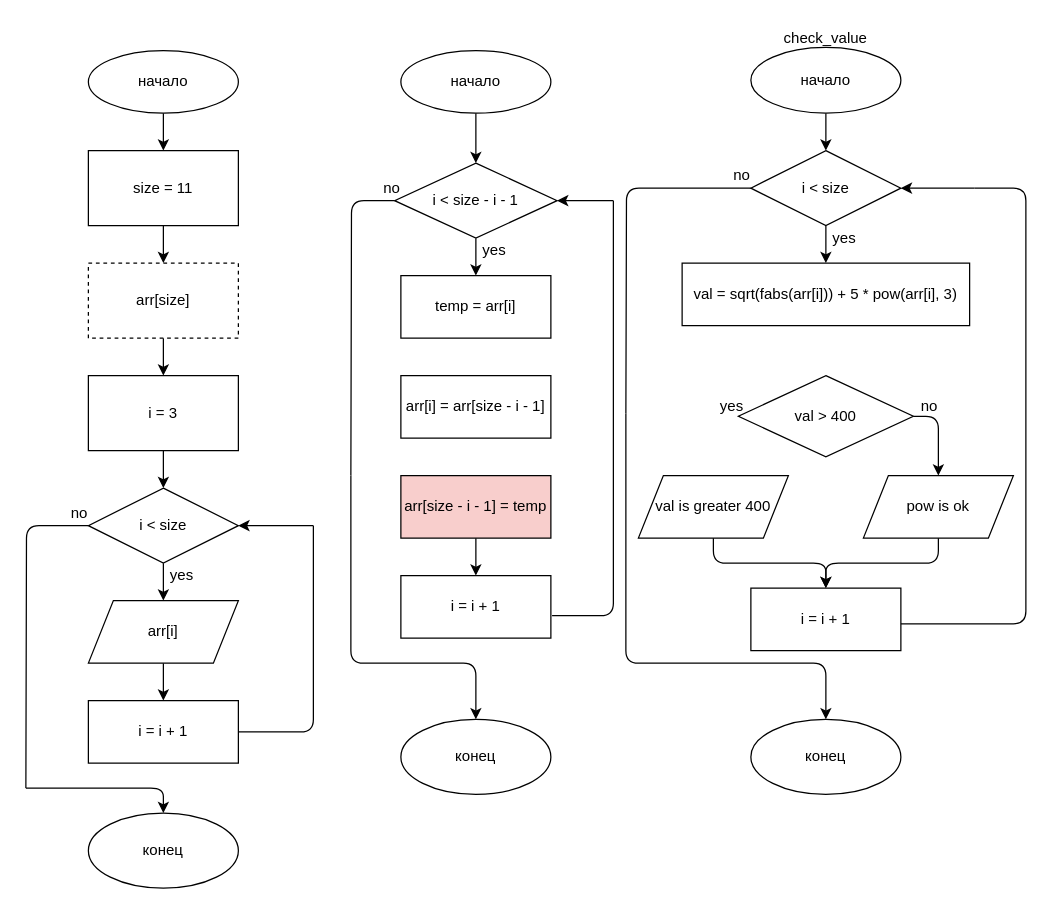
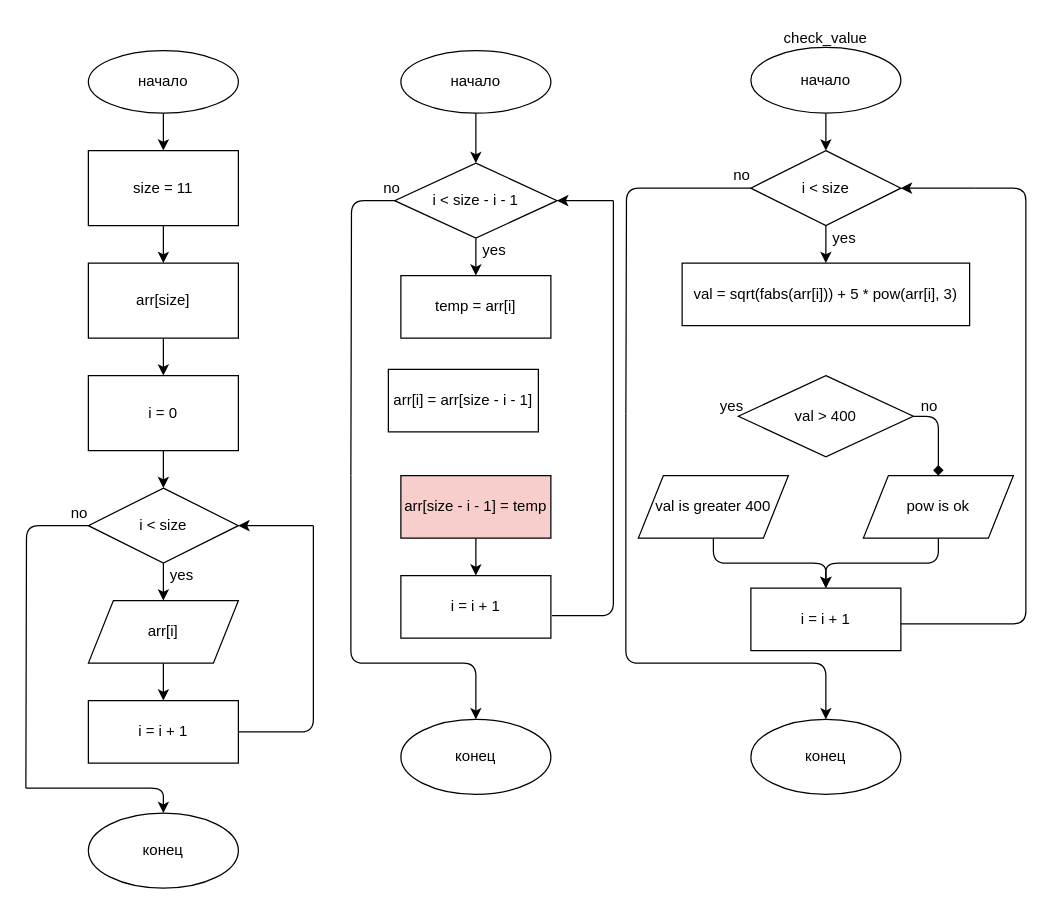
  <mxCell id="0" />
  <mxCell id="1" parent="0" />
  <mxCell id="2" value="" style="edgeStyle=orthogonalEdgeStyle;rounded=0;orthogonalLoop=1;jettySize=auto;html=1;" edge="1" parent="1" source="3" target="5"><mxGeometry relative="1" as="geometry" /></mxCell>
  <mxCell id="3" value="начало" style="ellipse;whiteSpace=wrap;html=1;" vertex="1" parent="1"><mxGeometry x="70" y="40" width="120" height="50" as="geometry" /></mxCell>
  <mxCell id="4" value="" style="edgeStyle=orthogonalEdgeStyle;rounded=0;orthogonalLoop=1;jettySize=auto;html=1;" edge="1" parent="1" source="5" target="8"><mxGeometry relative="1" as="geometry" /></mxCell>
  <mxCell id="5" value="size = 11" style="rounded=0;whiteSpace=wrap;html=1;" vertex="1" parent="1"><mxGeometry x="70" y="120" width="120" height="60" as="geometry" /></mxCell>
  <mxCell id="6" value="конец" style="ellipse;whiteSpace=wrap;html=1;" vertex="1" parent="1"><mxGeometry x="70" y="650" width="120" height="60" as="geometry" /></mxCell>
  <mxCell id="7" value="" style="edgeStyle=orthogonalEdgeStyle;rounded=0;orthogonalLoop=1;jettySize=auto;html=1;entryX=0.5;entryY=0;entryDx=0;entryDy=0;" edge="1" parent="1" source="8" target="13"><mxGeometry relative="1" as="geometry" /></mxCell>
- <mxCell id="8" value="arr[size]" style="rounded=0;whiteSpace=wrap;html=1;dashed=1;" vertex="1" parent="1"><mxGeometry x="70" y="210" width="120" height="60" as="geometry" /></mxCell>
+ <mxCell id="8" value="arr[size]" style="rounded=0;whiteSpace=wrap;html=1;" vertex="1" parent="1"><mxGeometry x="70" y="210" width="120" height="60" as="geometry" /></mxCell>
  <mxCell id="9" value="" style="edgeStyle=orthogonalEdgeStyle;rounded=0;orthogonalLoop=1;jettySize=auto;html=1;" edge="1" parent="1" source="10" target="11"><mxGeometry relative="1" as="geometry" /></mxCell>
  <mxCell id="10" value="arr[i]" style="shape=parallelogram;perimeter=parallelogramPerimeter;whiteSpace=wrap;html=1;fixedSize=1;" vertex="1" parent="1"><mxGeometry x="70" y="480" width="120" height="50" as="geometry" /></mxCell>
  <mxCell id="11" value="i = i + 1" style="rounded=0;whiteSpace=wrap;html=1;" vertex="1" parent="1"><mxGeometry x="70" y="560" width="120" height="50" as="geometry" /></mxCell>
  <mxCell id="12" value="" style="edgeStyle=orthogonalEdgeStyle;rounded=0;orthogonalLoop=1;jettySize=auto;html=1;" edge="1" parent="1" source="13" target="14"><mxGeometry relative="1" as="geometry" /></mxCell>
- <mxCell id="13" value="i = 3" style="rounded=0;whiteSpace=wrap;html=1;" vertex="1" parent="1"><mxGeometry x="70" y="300" width="120" height="60" as="geometry" /></mxCell>
+ <mxCell id="13" value="i = 0" style="rounded=0;whiteSpace=wrap;html=1;" vertex="1" parent="1"><mxGeometry x="70" y="300" width="120" height="60" as="geometry" /></mxCell>
  <mxCell id="14" value="i &amp;lt; size" style="rhombus;whiteSpace=wrap;html=1;" vertex="1" parent="1"><mxGeometry x="70" y="390" width="120" height="60" as="geometry" /></mxCell>
  <mxCell id="15" value="" style="endArrow=classic;html=1;entryX=0.5;entryY=0;entryDx=0;entryDy=0;" edge="1" parent="1" source="14" target="10"><mxGeometry width="50" height="50" relative="1" as="geometry"><mxPoint x="400" y="410" as="sourcePoint" /><mxPoint x="450" y="360" as="targetPoint" /></mxGeometry></mxCell>
  <mxCell id="16" value="" style="endArrow=none;html=1;exitX=1;exitY=0.5;exitDx=0;exitDy=0;edgeStyle=orthogonalEdgeStyle;endFill=0;" edge="1" parent="1" source="11"><mxGeometry width="50" height="50" relative="1" as="geometry"><mxPoint x="400" y="410" as="sourcePoint" /><mxPoint x="250" y="420" as="targetPoint" /><Array as="points"><mxPoint x="250" y="585" /><mxPoint x="250" y="420" /></Array></mxGeometry></mxCell>
  <mxCell id="17" value="" style="endArrow=classic;html=1;entryX=1;entryY=0.5;entryDx=0;entryDy=0;" edge="1" parent="1" target="14"><mxGeometry width="50" height="50" relative="1" as="geometry"><mxPoint x="250" y="420" as="sourcePoint" /><mxPoint x="190" y="430" as="targetPoint" /></mxGeometry></mxCell>
  <mxCell id="18" value="" style="endArrow=none;html=1;exitX=0;exitY=0.5;exitDx=0;exitDy=0;edgeStyle=orthogonalEdgeStyle;endFill=0;" edge="1" parent="1" source="14"><mxGeometry width="50" height="50" relative="1" as="geometry"><mxPoint x="400" y="410" as="sourcePoint" /><mxPoint x="20" y="630" as="targetPoint" /></mxGeometry></mxCell>
  <mxCell id="19" value="" style="endArrow=classic;html=1;edgeStyle=orthogonalEdgeStyle;entryX=0.5;entryY=0;entryDx=0;entryDy=0;" edge="1" parent="1" target="6"><mxGeometry width="50" height="50" relative="1" as="geometry"><mxPoint x="20" y="630" as="sourcePoint" /><mxPoint x="450" y="400" as="targetPoint" /><Array as="points"><mxPoint x="20" y="630" /><mxPoint x="130" y="630" /></Array></mxGeometry></mxCell>
  <mxCell id="20" value="&lt;div&gt;yes&lt;/div&gt;" style="text;html=1;strokeColor=none;fillColor=none;align=center;verticalAlign=middle;whiteSpace=wrap;rounded=0;" vertex="1" parent="1"><mxGeometry x="130" y="450" width="30" height="20" as="geometry" /></mxCell>
  <mxCell id="21" value="no" style="text;html=1;strokeColor=none;fillColor=none;align=center;verticalAlign=middle;whiteSpace=wrap;rounded=0;" vertex="1" parent="1"><mxGeometry x="50" y="400" width="26" height="20" as="geometry" /></mxCell>
  <mxCell id="22" style="edgeStyle=orthogonalEdgeStyle;rounded=0;orthogonalLoop=1;jettySize=auto;html=1;entryX=0.5;entryY=0;entryDx=0;entryDy=0;endArrow=classic;endFill=1;" edge="1" parent="1" source="23" target="25"><mxGeometry relative="1" as="geometry" /></mxCell>
  <mxCell id="23" value="начало" style="ellipse;whiteSpace=wrap;html=1;" vertex="1" parent="1"><mxGeometry x="320" y="40" width="120" height="50" as="geometry" /></mxCell>
  <mxCell id="24" value="" style="edgeStyle=orthogonalEdgeStyle;rounded=0;orthogonalLoop=1;jettySize=auto;html=1;endArrow=classic;endFill=1;entryX=0.5;entryY=0;entryDx=0;entryDy=0;" edge="1" parent="1" source="25" target="26"><mxGeometry relative="1" as="geometry" /></mxCell>
  <mxCell id="25" value="i &amp;lt; size - i - 1" style="rhombus;whiteSpace=wrap;html=1;" vertex="1" parent="1"><mxGeometry x="315" y="130" width="130" height="60" as="geometry" /></mxCell>
  <mxCell id="26" value="temp = arr[i]" style="rounded=0;whiteSpace=wrap;html=1;" vertex="1" parent="1"><mxGeometry x="320" y="220" width="120" height="50" as="geometry" /></mxCell>
- <mxCell id="27" value="arr[i] = arr[size - i - 1]" style="rounded=0;whiteSpace=wrap;html=1;" vertex="1" parent="1"><mxGeometry x="320" y="300" width="120" height="50" as="geometry" /></mxCell>
+ <mxCell id="27" value="arr[i] = arr[size - i - 1]" style="rounded=0;whiteSpace=wrap;html=1;" vertex="1" parent="1"><mxGeometry x="310" y="295" width="120" height="50" as="geometry" /></mxCell>
  <mxCell id="28" value="" style="edgeStyle=orthogonalEdgeStyle;rounded=0;orthogonalLoop=1;jettySize=auto;html=1;endArrow=classic;endFill=1;" edge="1" parent="1" source="29" target="30"><mxGeometry relative="1" as="geometry" /></mxCell>
  <mxCell id="29" value="arr[size - i - 1] = temp" style="rounded=0;whiteSpace=wrap;html=1;fillColor=#f8cecc;" vertex="1" parent="1"><mxGeometry x="320" y="380" width="120" height="50" as="geometry" /></mxCell>
  <mxCell id="30" value="i = i + 1" style="rounded=0;whiteSpace=wrap;html=1;" vertex="1" parent="1"><mxGeometry x="320" y="460" width="120" height="50" as="geometry" /></mxCell>
  <mxCell id="31" value="" style="endArrow=none;html=1;exitX=1.008;exitY=0.64;exitDx=0;exitDy=0;exitPerimeter=0;edgeStyle=orthogonalEdgeStyle;endFill=0;" edge="1" parent="1" source="30"><mxGeometry width="50" height="50" relative="1" as="geometry"><mxPoint x="400" y="330" as="sourcePoint" /><mxPoint x="490" y="160" as="targetPoint" /><Array as="points"><mxPoint x="490" y="492" /><mxPoint x="490" y="160" /></Array></mxGeometry></mxCell>
  <mxCell id="32" value="" style="endArrow=classic;html=1;entryX=1;entryY=0.5;entryDx=0;entryDy=0;" edge="1" parent="1" target="25"><mxGeometry width="50" height="50" relative="1" as="geometry"><mxPoint x="490" y="160" as="sourcePoint" /><mxPoint x="450" y="280" as="targetPoint" /></mxGeometry></mxCell>
  <mxCell id="33" value="конец" style="ellipse;whiteSpace=wrap;html=1;" vertex="1" parent="1"><mxGeometry x="320" y="575" width="120" height="60" as="geometry" /></mxCell>
  <mxCell id="34" value="" style="endArrow=none;html=1;edgeStyle=orthogonalEdgeStyle;endFill=0;exitX=0;exitY=0.5;exitDx=0;exitDy=0;" edge="1" parent="1" source="25"><mxGeometry width="50" height="50" relative="1" as="geometry"><mxPoint x="310" y="160" as="sourcePoint" /><mxPoint x="280" y="380" as="targetPoint" /></mxGeometry></mxCell>
  <mxCell id="35" value="" style="endArrow=classic;html=1;edgeStyle=orthogonalEdgeStyle;entryX=0.5;entryY=0;entryDx=0;entryDy=0;" edge="1" parent="1" target="33"><mxGeometry width="50" height="50" relative="1" as="geometry"><mxPoint x="280" y="380" as="sourcePoint" /><mxPoint x="380" y="568" as="targetPoint" /><Array as="points"><mxPoint x="280" y="530" /><mxPoint x="380" y="530" /></Array></mxGeometry></mxCell>
  <mxCell id="36" value="&lt;div&gt;yes&lt;/div&gt;" style="text;html=1;strokeColor=none;fillColor=none;align=center;verticalAlign=middle;whiteSpace=wrap;rounded=0;" vertex="1" parent="1"><mxGeometry x="380" y="190" width="30" height="20" as="geometry" /></mxCell>
  <mxCell id="37" value="no" style="text;html=1;strokeColor=none;fillColor=none;align=center;verticalAlign=middle;whiteSpace=wrap;rounded=0;" vertex="1" parent="1"><mxGeometry x="300" y="140" width="26" height="20" as="geometry" /></mxCell>
  <mxCell id="38" value="" style="edgeStyle=elbowEdgeStyle;rounded=0;orthogonalLoop=1;jettySize=auto;elbow=vertical;html=1;endArrow=classic;endFill=1;" edge="1" parent="1" source="39" target="42"><mxGeometry relative="1" as="geometry" /></mxCell>
  <mxCell id="39" value="начало" style="ellipse;whiteSpace=wrap;html=1;" vertex="1" parent="1"><mxGeometry x="600" y="37.5" width="120" height="52.5" as="geometry" /></mxCell>
  <mxCell id="40" value="check_value" style="text;html=1;strokeColor=none;fillColor=none;align=center;verticalAlign=middle;whiteSpace=wrap;rounded=0;" vertex="1" parent="1"><mxGeometry x="640" width="40" height="20" as="geometry" y="20" /></mxCell>
  <mxCell id="41" value="" style="edgeStyle=elbowEdgeStyle;rounded=0;orthogonalLoop=1;jettySize=auto;elbow=vertical;html=1;endArrow=classic;endFill=1;" edge="1" parent="1" source="42" target="44"><mxGeometry relative="1" as="geometry" /></mxCell>
  <mxCell id="42" value="i &amp;lt; size" style="rhombus;whiteSpace=wrap;html=1;" vertex="1" parent="1"><mxGeometry x="600" y="120" width="120" height="60" as="geometry" /></mxCell>
  <mxCell id="43" value="i = i + 1" style="rounded=0;whiteSpace=wrap;html=1;" vertex="1" parent="1"><mxGeometry x="600" y="470" width="120" height="50" as="geometry" /></mxCell>
  <mxCell id="44" value="val = sqrt(fabs(arr[i])) + 5 * pow(arr[i], 3)" style="rounded=0;whiteSpace=wrap;html=1;" vertex="1" parent="1"><mxGeometry x="545" y="210" width="230" height="50" as="geometry" /></mxCell>
  <mxCell id="45" value="val &amp;gt; 400" style="rhombus;whiteSpace=wrap;html=1;" vertex="1" parent="1"><mxGeometry x="590" y="300" width="140" height="65" as="geometry" /></mxCell>
  <mxCell id="46" value="val is greater 400" style="shape=parallelogram;perimeter=parallelogramPerimeter;whiteSpace=wrap;html=1;fixedSize=1;" vertex="1" parent="1"><mxGeometry x="510" y="380" width="120" height="50" as="geometry" /></mxCell>
  <mxCell id="47" value="pow is ok" style="shape=parallelogram;perimeter=parallelogramPerimeter;whiteSpace=wrap;html=1;fixedSize=1;" vertex="1" parent="1"><mxGeometry x="690" y="380" width="120" height="50" as="geometry" /></mxCell>
- <mxCell id="48" value="" style="endArrow=classic;html=1;exitX=1;exitY=0.5;exitDx=0;exitDy=0;edgeStyle=orthogonalEdgeStyle;endFill=1;" edge="1" parent="1" source="45" target="47"><mxGeometry width="50" height="50" relative="1" as="geometry"><mxPoint x="480" y="400" as="sourcePoint" /><mxPoint x="770" y="360" as="targetPoint" /></mxGeometry></mxCell>
+ <mxCell id="48" value="" style="endArrow=diamond;html=1;exitX=1;exitY=0.5;exitDx=0;exitDy=0;edgeStyle=orthogonalEdgeStyle;endFill=1;" edge="1" parent="1" source="45" target="47"><mxGeometry width="50" height="50" relative="1" as="geometry"><mxPoint x="480" y="400" as="sourcePoint" /><mxPoint x="770" y="360" as="targetPoint" /></mxGeometry></mxCell>
  <mxCell id="49" value="" style="endArrow=classic;html=1;exitX=0.5;exitY=1;exitDx=0;exitDy=0;edgeStyle=elbowEdgeStyle;elbow=vertical;entryX=0.5;entryY=0;entryDx=0;entryDy=0;" edge="1" parent="1" source="46" target="43"><mxGeometry width="50" height="50" relative="1" as="geometry"><mxPoint x="480" y="420" as="sourcePoint" /><mxPoint x="570" y="460" as="targetPoint" /></mxGeometry></mxCell>
  <mxCell id="50" value="" style="endArrow=classic;html=1;exitX=0.5;exitY=1;exitDx=0;exitDy=0;edgeStyle=elbowEdgeStyle;elbow=vertical;" edge="1" parent="1" source="47"><mxGeometry width="50" height="50" relative="1" as="geometry"><mxPoint x="480" y="420" as="sourcePoint" /><mxPoint x="660" y="470" as="targetPoint" /></mxGeometry></mxCell>
  <mxCell id="51" value="" style="endArrow=none;html=1;exitX=1.008;exitY=0.64;exitDx=0;exitDy=0;exitPerimeter=0;edgeStyle=orthogonalEdgeStyle;endFill=0;" edge="1" parent="1"><mxGeometry width="50" height="50" relative="1" as="geometry"><mxPoint x="720" y="498.5" as="sourcePoint" /><mxPoint x="779" y="150" as="targetPoint" /><Array as="points"><mxPoint x="820" y="498" /><mxPoint x="820" y="150" /></Array></mxGeometry></mxCell>
  <mxCell id="52" value="" style="endArrow=classic;html=1;entryX=1;entryY=0.5;entryDx=0;entryDy=0;" edge="1" parent="1" target="42"><mxGeometry width="50" height="50" relative="1" as="geometry"><mxPoint x="779" y="150" as="sourcePoint" /><mxPoint x="724" y="150" as="targetPoint" /></mxGeometry></mxCell>
  <mxCell id="53" value="конец" style="ellipse;whiteSpace=wrap;html=1;" vertex="1" parent="1"><mxGeometry x="600" y="575" width="120" height="60" as="geometry" /></mxCell>
  <mxCell id="54" value="" style="endArrow=none;html=1;edgeStyle=orthogonalEdgeStyle;endFill=0;exitX=0;exitY=0.5;exitDx=0;exitDy=0;" edge="1" parent="1" source="42"><mxGeometry width="50" height="50" relative="1" as="geometry"><mxPoint x="595" y="160" as="sourcePoint" /><mxPoint x="500" y="330" as="targetPoint" /></mxGeometry></mxCell>
  <mxCell id="55" value="" style="endArrow=classic;html=1;edgeStyle=orthogonalEdgeStyle;entryX=0.5;entryY=0;entryDx=0;entryDy=0;" edge="1" parent="1"><mxGeometry width="50" height="50" relative="1" as="geometry"><mxPoint x="500" y="330" as="sourcePoint" /><mxPoint x="660" y="575" as="targetPoint" /><Array as="points"><mxPoint x="500" y="380" /><mxPoint x="500" y="530" /><mxPoint x="660" y="530" /></Array></mxGeometry></mxCell>
  <mxCell id="56" value="&lt;div&gt;yes&lt;/div&gt;" style="text;html=1;strokeColor=none;fillColor=none;align=center;verticalAlign=middle;whiteSpace=wrap;rounded=0;" vertex="1" parent="1"><mxGeometry x="660" y="180" width="30" height="20" as="geometry" /></mxCell>
  <mxCell id="57" value="no" style="text;html=1;strokeColor=none;fillColor=none;align=center;verticalAlign=middle;whiteSpace=wrap;rounded=0;" vertex="1" parent="1"><mxGeometry x="580" y="130" width="26" height="20" as="geometry" /></mxCell>
  <mxCell id="58" value="no" style="text;html=1;strokeColor=none;fillColor=none;align=center;verticalAlign=middle;whiteSpace=wrap;rounded=0;" vertex="1" parent="1"><mxGeometry x="730" y="315" width="26" height="20" as="geometry" /></mxCell>
  <mxCell id="59" value="&lt;div&gt;yes&lt;/div&gt;" style="text;html=1;strokeColor=none;fillColor=none;align=center;verticalAlign=middle;whiteSpace=wrap;rounded=0;" vertex="1" parent="1"><mxGeometry x="570" y="315" width="30" height="20" as="geometry" /></mxCell>
